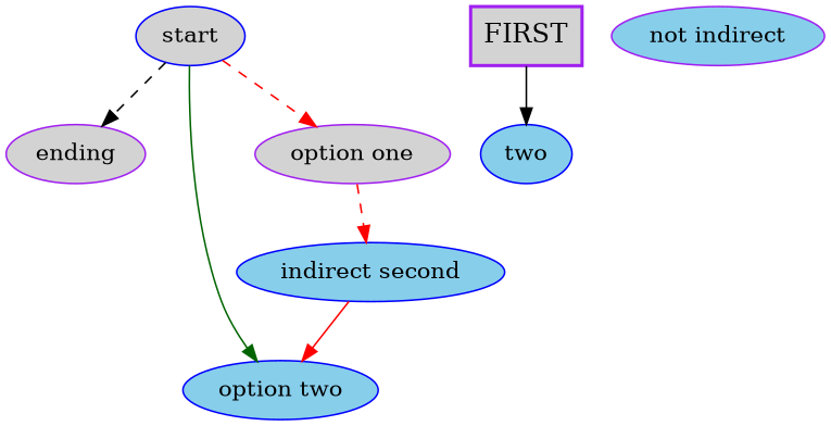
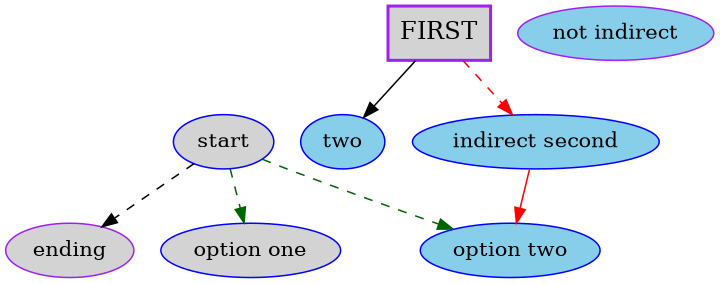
  digraph {
    node [color=blue fillcolor=lightgrey style=filled]
    edge [color=black style=solid]
    n1 [color=purple label=ending]
    n2 [color=purple fontsize=16 label=FIRST shape=rectangle style="bold,filled"]
    n3 [fillcolor=skyblue label=two]
    n4 [fillcolor=skyblue label="indirect second"]
    n5 [fillcolor=skyblue label="option two"]
    n6 [color=purple fillcolor=skyblue label="not indirect"]
-   n7 [color=purple label="option one"]
+   n7 [label="option one"]
    n8 [label=start]
    n2 -> n3
    n4 -> n5 [color=red]
-   n7 -> n4 [color=red style=dashed]
+   n2 -> n4 [color=red style=dashed]
    n8 -> n1 [style=dashed]
-   n8 -> n5 [color=darkgreen]
-   n8 -> n7 [color=red style=dashed]
+   n8 -> n5 [color=darkgreen style=dashed]
+   n8 -> n7 [color=darkgreen style=dashed]
  }
